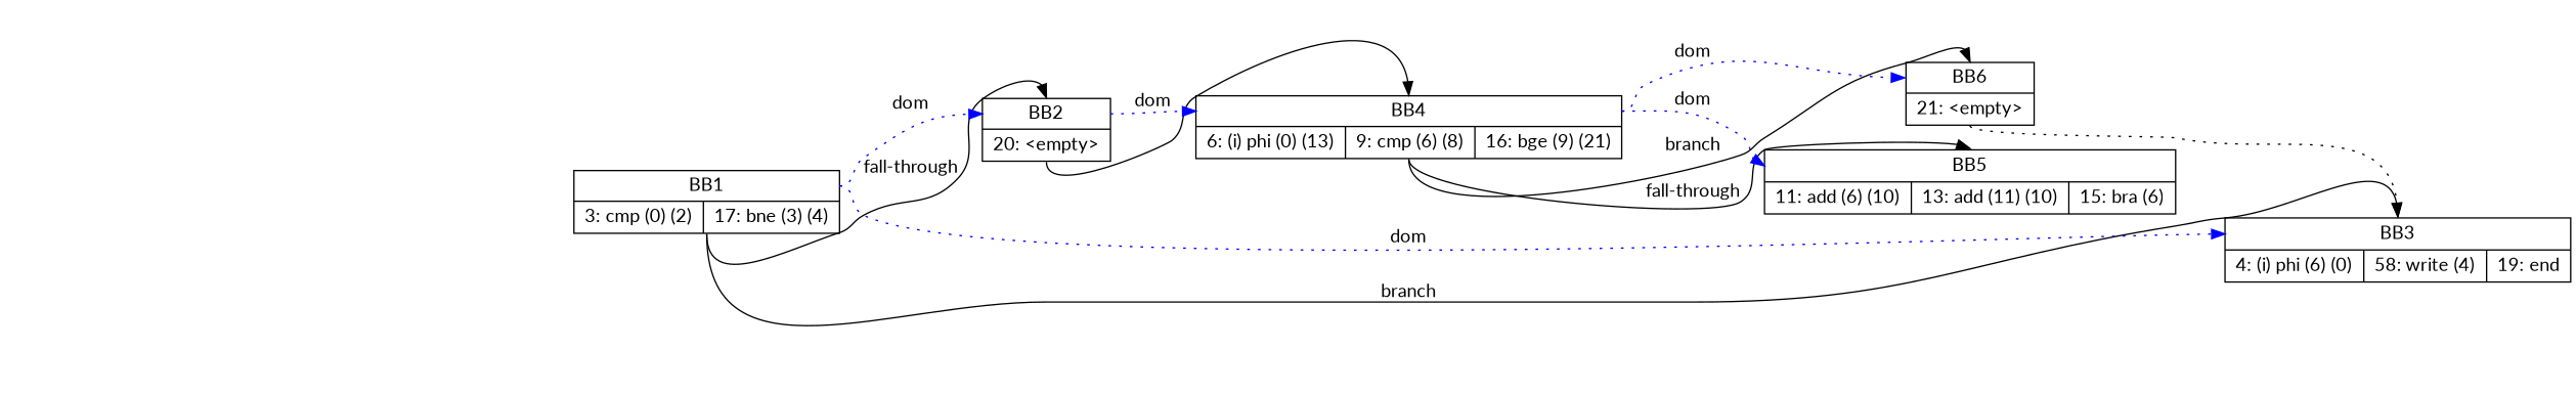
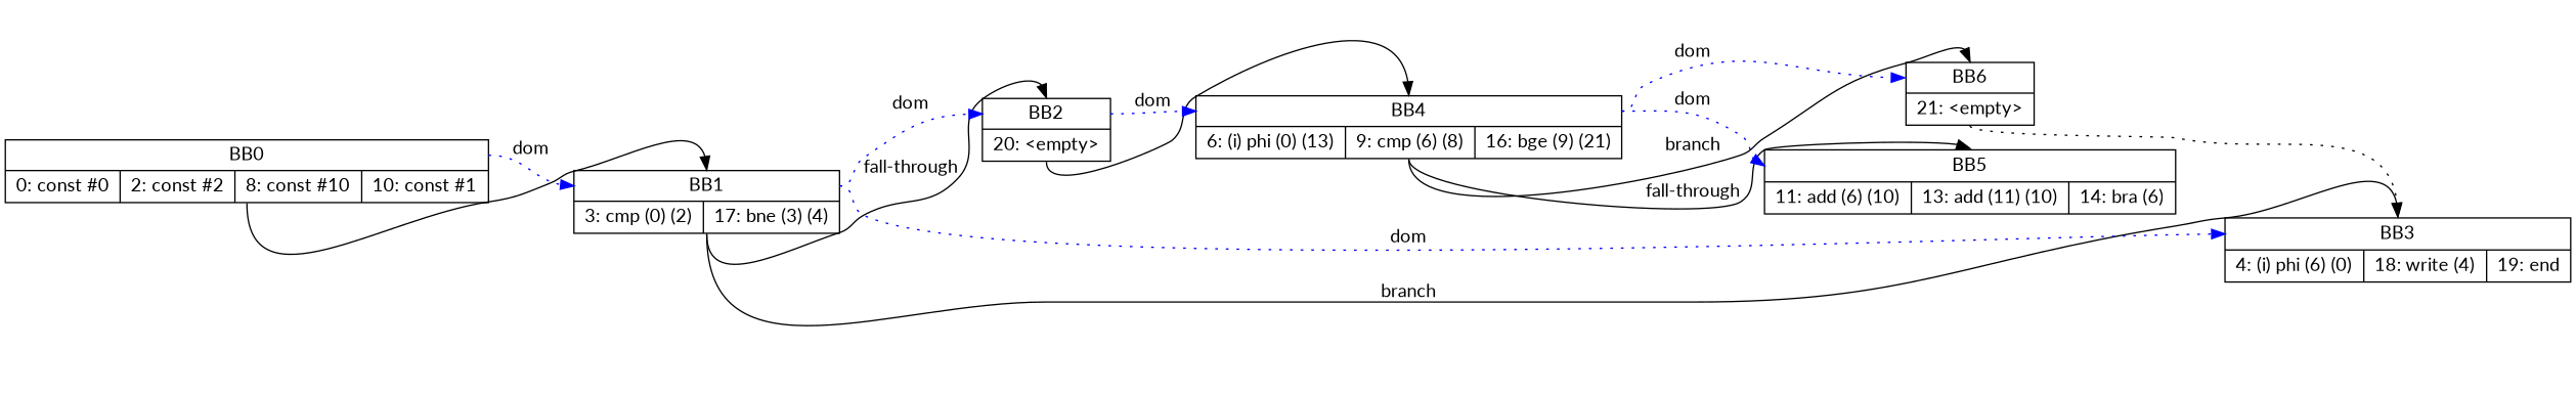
  digraph {
    fontname=Lato
    rankdir=LR
    node [fontname=Lato shape=record]
    edge [fontname=Lato headport=n style=dotted tailport=s]
+   n1 [label="<b>BB0 | { 0: const #0 | 2: const #2 | 8: const #10 | 10: const #1 }"]
    n2 [label="<b>BB1 | { 3: cmp (0) (2) | 17: bne (3) (4) }"]
    n3 [label="<b>BB2 | { 20: \<empty\> }"]
-   n4 [label="<b>BB3 | { 4: (i) phi (6) (0) | 58: write (4) | 19: end }"]
+   n4 [label="<b>BB3 | { 4: (i) phi (6) (0) | 18: write (4) | 19: end }"]
    n5 [label="<b>BB4 | { 6: (i) phi (0) (13) | 9: cmp (6) (8) | 16: bge (9) (21) }"]
-   n6 [label="<b>BB5 | { 11: add (6) (10) | 13: add (11) (10) | 15: bra (6) }"]
+   n6 [label="<b>BB5 | { 11: add (6) (10) | 13: add (11) (10) | 14: bra (6) }"]
    n7 [label="<b>BB6 | { 21: \<empty\> }"]
+   n1 -> n2 [color=blue headport=b label=dom tailport=b]
+   n1 -> n2 [style=""]
    n2 -> n3 [label="fall-through" style=""]
    n2 -> n3 [color=blue headport=b label=dom tailport=b]
    n2 -> n4 [label=branch style=""]
    n2 -> n4 [color=blue headport=b label=dom tailport=b]
    n3 -> n5 [style=""]
    n3 -> n5 [color=blue headport=b label=dom tailport=b]
    n5 -> n6 [label="fall-through" style=""]
    n5 -> n6 [color=blue headport=b label=dom tailport=b]
    n5 -> n7 [label=branch style=""]
    n5 -> n7 [color=blue headport=b label=dom tailport=b]
    n7 -> n4
  }
